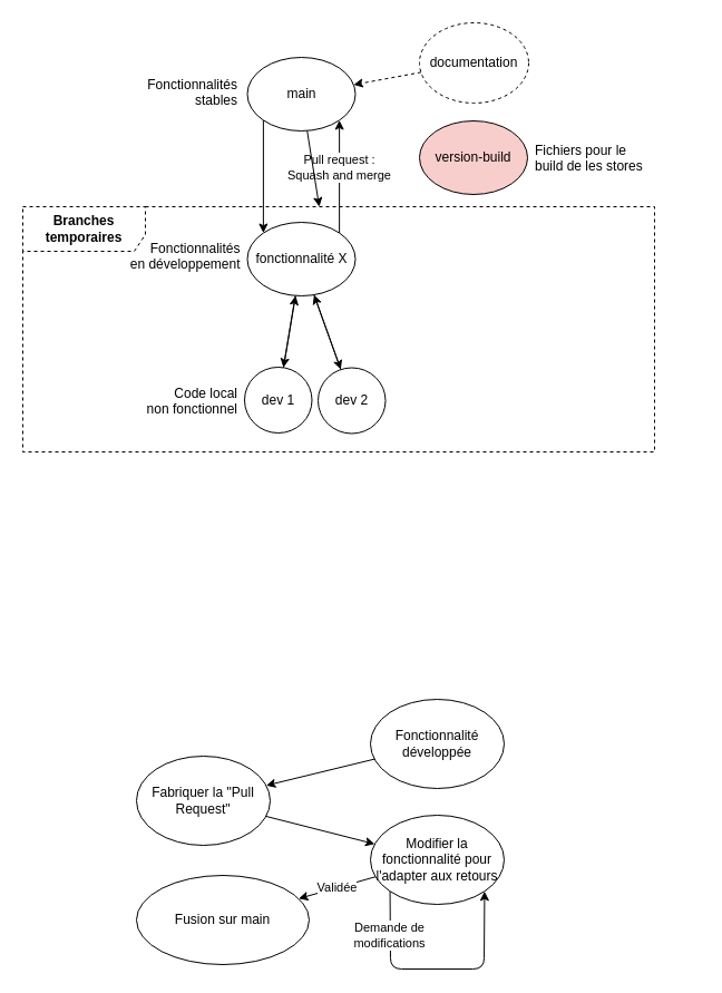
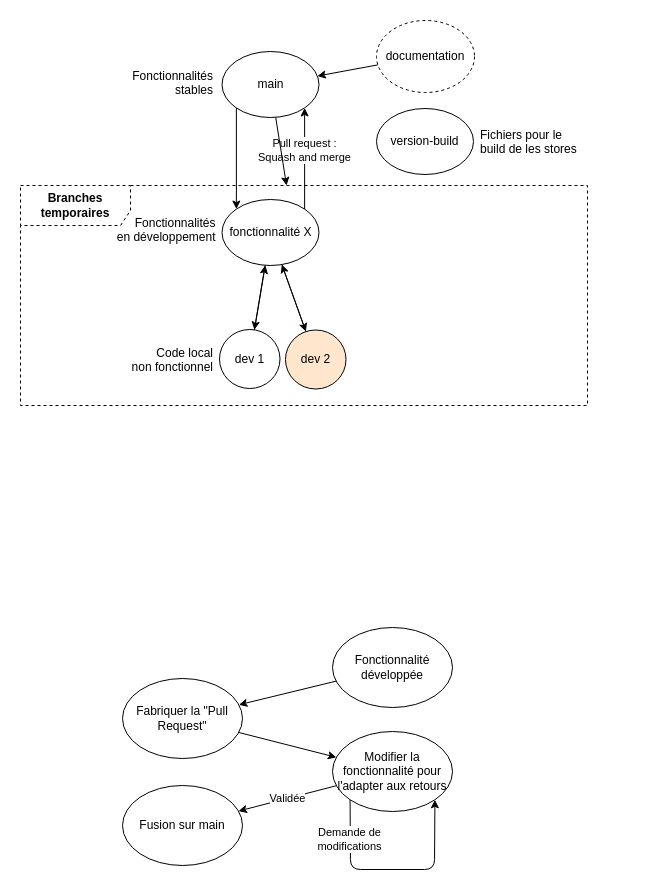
  <mxCell id="0" />
  <mxCell id="1" parent="0" />
  <mxCell id="2" style="edgeStyle=none;html=1;exitX=0;exitY=1;exitDx=0;exitDy=0;entryX=0;entryY=0;entryDx=0;entryDy=0;" parent="1" source="20" target="7" edge="1"><mxGeometry relative="1" as="geometry"><mxPoint x="230.614" y="128.159" as="sourcePoint" /></mxGeometry></mxCell>
  <mxCell id="3" value="Fonctionnalités&#10;stables" style="text;strokeColor=none;fillColor=none;align=right;verticalAlign=top;spacingLeft=4;spacingRight=4;overflow=hidden;rotatable=0;points=[[0,0.5],[1,0.5]];portConstraint=eastwest;" parent="1" vertex="1"><mxGeometry x="110" y="62" width="109" height="50" as="geometry" /></mxCell>
  <mxCell id="4" value="Pull request :&lt;br&gt;Squash and merge" style="edgeStyle=none;html=1;exitX=1;exitY=0;exitDx=0;exitDy=0;entryX=1;entryY=1;entryDx=0;entryDy=0;" parent="1" source="7" target="20" edge="1"><mxGeometry x="0.177" relative="1" as="geometry"><mxPoint x="336" y="187" as="sourcePoint" /><mxPoint x="296" y="128" as="targetPoint" /><mxPoint as="offset" /></mxGeometry></mxCell>
  <mxCell id="5" style="edgeStyle=none;html=1;" parent="1" source="7" target="17" edge="1"><mxGeometry relative="1" as="geometry"><mxPoint x="333.051" y="324.246" as="targetPoint" /></mxGeometry></mxCell>
  <mxCell id="6" style="edgeStyle=none;html=1;" parent="1" source="7" target="18" edge="1"><mxGeometry relative="1" as="geometry"><mxPoint x="351.322" y="342.776" as="targetPoint" /></mxGeometry></mxCell>
  <mxCell id="7" value="fonctionnalité X" style="ellipse;whiteSpace=wrap;html=1;" parent="1" vertex="1"><mxGeometry x="221.5" y="199" width="97" height="66" as="geometry" /></mxCell>
  <mxCell id="8" style="edgeStyle=none;html=1;" parent="1" source="18" target="7" edge="1"><mxGeometry relative="1" as="geometry"><mxPoint x="351.228" y="342.811" as="sourcePoint" /></mxGeometry></mxCell>
  <mxCell id="9" style="edgeStyle=none;html=1;" parent="1" source="17" target="7" edge="1"><mxGeometry relative="1" as="geometry"><mxPoint x="333.081" y="324.226" as="sourcePoint" /></mxGeometry></mxCell>
  <mxCell id="10" value="Fonctionnalités&#10;en développement" style="text;strokeColor=none;fillColor=none;align=right;verticalAlign=top;spacingLeft=4;spacingRight=4;overflow=hidden;rotatable=0;points=[[0,0.5],[1,0.5]];portConstraint=eastwest;" parent="1" vertex="1"><mxGeometry x="110.5" y="209" width="111" height="40" as="geometry" /></mxCell>
  <mxCell id="11" value="Code local&#10;non fonctionnel" style="text;strokeColor=none;fillColor=none;align=right;verticalAlign=top;spacingLeft=4;spacingRight=4;overflow=hidden;rotatable=0;points=[[0,0.5],[1,0.5]];portConstraint=eastwest;" parent="1" vertex="1"><mxGeometry x="99" y="339" width="120" height="40" as="geometry" /></mxCell>
  <mxCell id="12" value="&lt;span style=&quot;font-weight: 700; text-align: left;&quot;&gt;Branches temporaires&lt;/span&gt;" style="shape=umlFrame;whiteSpace=wrap;html=1;dashed=1;labelBackgroundColor=none;fontColor=default;width=110;height=40;" parent="1" vertex="1"><mxGeometry x="20" y="185" width="567" height="220" as="geometry" /></mxCell>
  <mxCell id="13" style="edgeStyle=none;html=1;startArrow=none;" parent="1" source="25" target="15" edge="1"><mxGeometry relative="1" as="geometry"><mxPoint x="335.854" y="679.104" as="sourcePoint" /></mxGeometry></mxCell>
  <mxCell id="14" style="edgeStyle=none;html=1;" parent="1" source="15" target="23" edge="1"><mxGeometry relative="1" as="geometry"><mxPoint x="543" y="873" as="targetPoint" /></mxGeometry></mxCell>
  <mxCell id="15" value="Fabriquer la &quot;Pull Request&quot;" style="ellipse;whiteSpace=wrap;html=1;labelBackgroundColor=none;labelBorderColor=none;" parent="1" vertex="1"><mxGeometry x="122" y="678" width="120" height="80" as="geometry" /></mxCell>
  <mxCell id="16" value="" style="edgeStyle=none;html=1;" parent="1" source="17" target="11" edge="1"><mxGeometry relative="1" as="geometry" /></mxCell>
  <mxCell id="17" value="dev 1" style="ellipse;whiteSpace=wrap;html=1;" parent="1" vertex="1"><mxGeometry x="219" y="329" width="60.5" height="59" as="geometry" /></mxCell>
- <mxCell id="18" value="dev 2" style="ellipse;whiteSpace=wrap;html=1;" parent="1" vertex="1"><mxGeometry x="285" y="329.5" width="60.5" height="59" as="geometry" /></mxCell>
+ <mxCell id="18" value="dev 2" style="ellipse;whiteSpace=wrap;html=1;fillColor=#ffe6cc;" parent="1" vertex="1"><mxGeometry x="285" y="329.5" width="60.5" height="59" as="geometry" /></mxCell>
  <mxCell id="19" style="edgeStyle=none;html=1;" parent="1" source="20" target="12" edge="1"><mxGeometry relative="1" as="geometry" /></mxCell>
  <mxCell id="20" value="main" style="ellipse;whiteSpace=wrap;html=1;" parent="1" vertex="1"><mxGeometry x="221.5" y="51" width="97" height="66" as="geometry" /></mxCell>
  <mxCell id="21" value="Validée" style="edgeStyle=none;html=1;" parent="1" source="23" target="24" edge="1"><mxGeometry relative="1" as="geometry"><mxPoint x="388" y="1032.5" as="targetPoint" /></mxGeometry></mxCell>
  <mxCell id="22" value="Demande de &lt;br&gt;modifications" style="edgeStyle=none;html=1;exitX=0;exitY=1;exitDx=0;exitDy=0;entryX=1;entryY=1;entryDx=0;entryDy=0;" parent="1" source="23" target="23" edge="1"><mxGeometry x="-0.646" y="-1" relative="1" as="geometry"><mxPoint x="495" y="815" as="targetPoint" /><mxPoint x="464" y="812.5" as="sourcePoint" /><Array as="points"><mxPoint x="350" y="869" /><mxPoint x="434" y="869" /></Array><mxPoint as="offset" /></mxGeometry></mxCell>
  <mxCell id="23" value="Modifier la fonctionnalité pour l'adapter aux retours" style="ellipse;whiteSpace=wrap;html=1;" parent="1" vertex="1"><mxGeometry x="332" y="731" width="120" height="80" as="geometry" /></mxCell>
- <mxCell id="24" value="Fusion sur main" style="ellipse;whiteSpace=wrap;html=1;" parent="1" vertex="1"><mxGeometry x="122" y="785" width="155" height="80" as="geometry" /></mxCell>
+ <mxCell id="24" value="Fusion sur main" style="ellipse;whiteSpace=wrap;html=1;" parent="1" vertex="1"><mxGeometry x="122" y="785" width="120" height="80" as="geometry" /></mxCell>
  <mxCell id="25" value="Fonctionnalité développée" style="ellipse;whiteSpace=wrap;html=1;" parent="1" vertex="1"><mxGeometry x="332" y="627" width="120" height="80" as="geometry" /></mxCell>
  <mxCell id="26" value="" style="group" parent="1" vertex="1" connectable="0"><mxGeometry x="376" y="108" width="211" height="66" as="geometry" /></mxCell>
- <mxCell id="27" value="version-build" style="ellipse;whiteSpace=wrap;html=1;fillColor=#f8cecc;" parent="26" vertex="1"><mxGeometry width="97" height="66" as="geometry" /></mxCell>
+ <mxCell id="27" value="version-build" style="ellipse;whiteSpace=wrap;html=1;" parent="26" vertex="1"><mxGeometry width="97" height="66" as="geometry" /></mxCell>
  <mxCell id="28" value="Fichiers pour le build de les stores" style="text;whiteSpace=wrap;html=1;" parent="26" vertex="1"><mxGeometry x="102" y="12.75" width="109" height="40.5" as="geometry" /></mxCell>
  <mxCell id="29" value="" style="group" parent="1" vertex="1" connectable="0"><mxGeometry x="376" y="20" width="250" height="72" as="geometry" /></mxCell>
  <mxCell id="30" value="documentation" style="ellipse;whiteSpace=wrap;html=1;dashed=1;" parent="29" vertex="1"><mxGeometry width="98" height="72" as="geometry" /></mxCell>
- <mxCell id="31" style="edgeStyle=none;html=1;dashed=1;" parent="1" source="30" target="20" edge="1"><mxGeometry relative="1" as="geometry" /></mxCell>
+ <mxCell id="31" style="edgeStyle=none;html=1;" parent="1" source="30" target="20" edge="1"><mxGeometry relative="1" as="geometry" /></mxCell>
